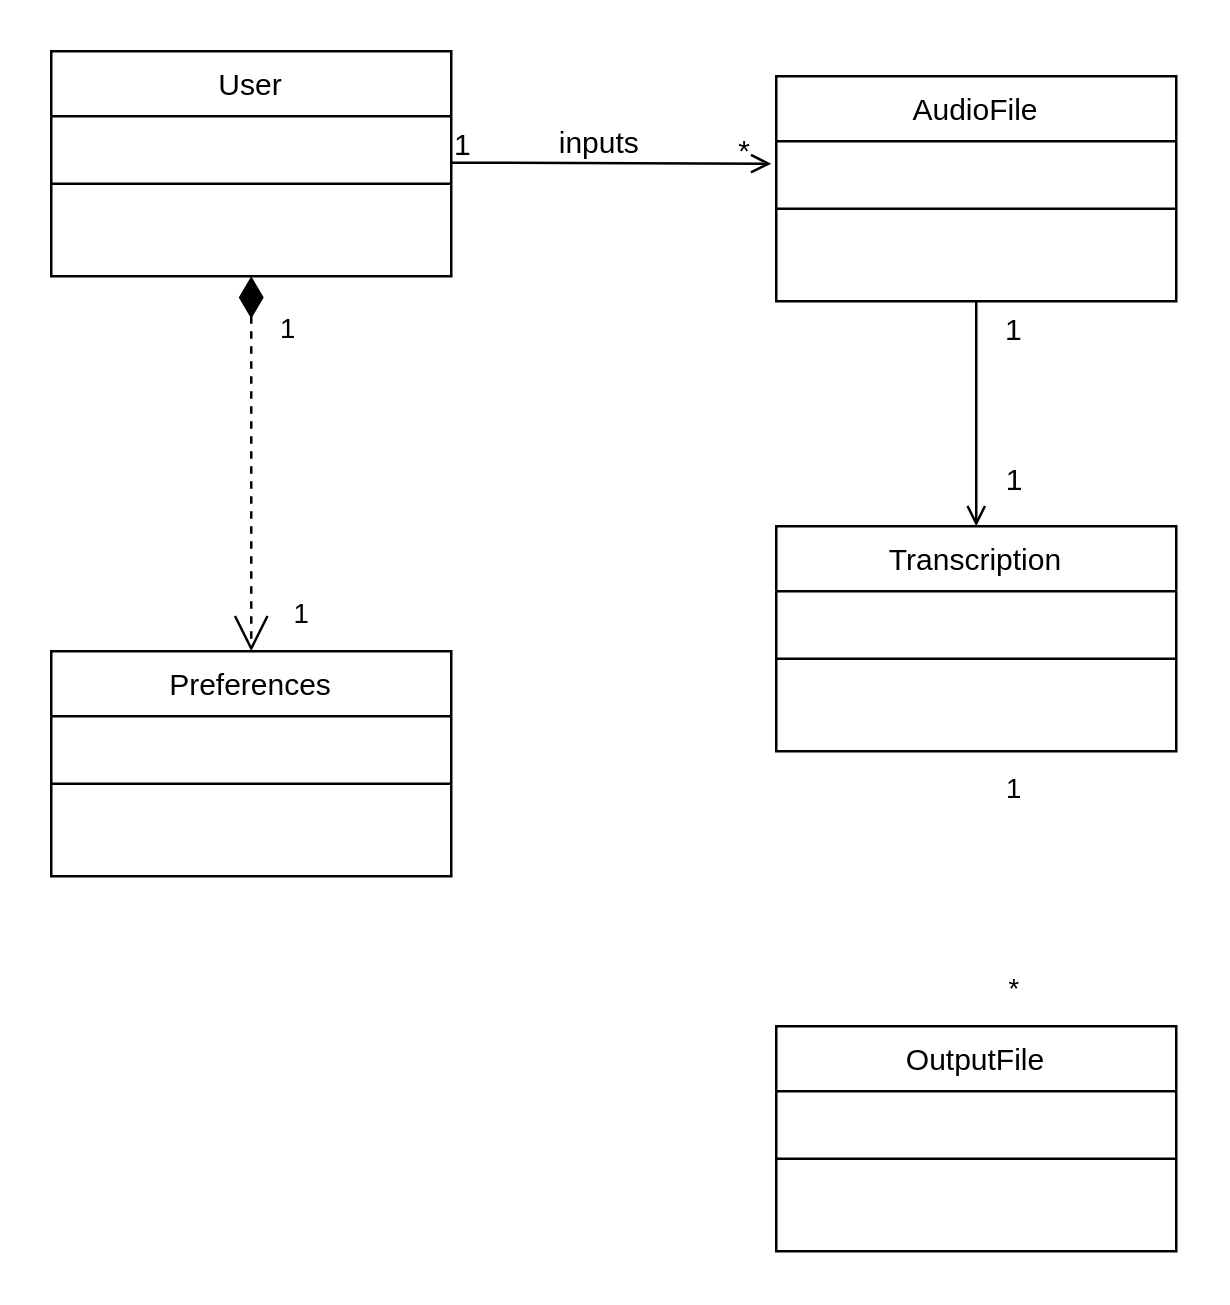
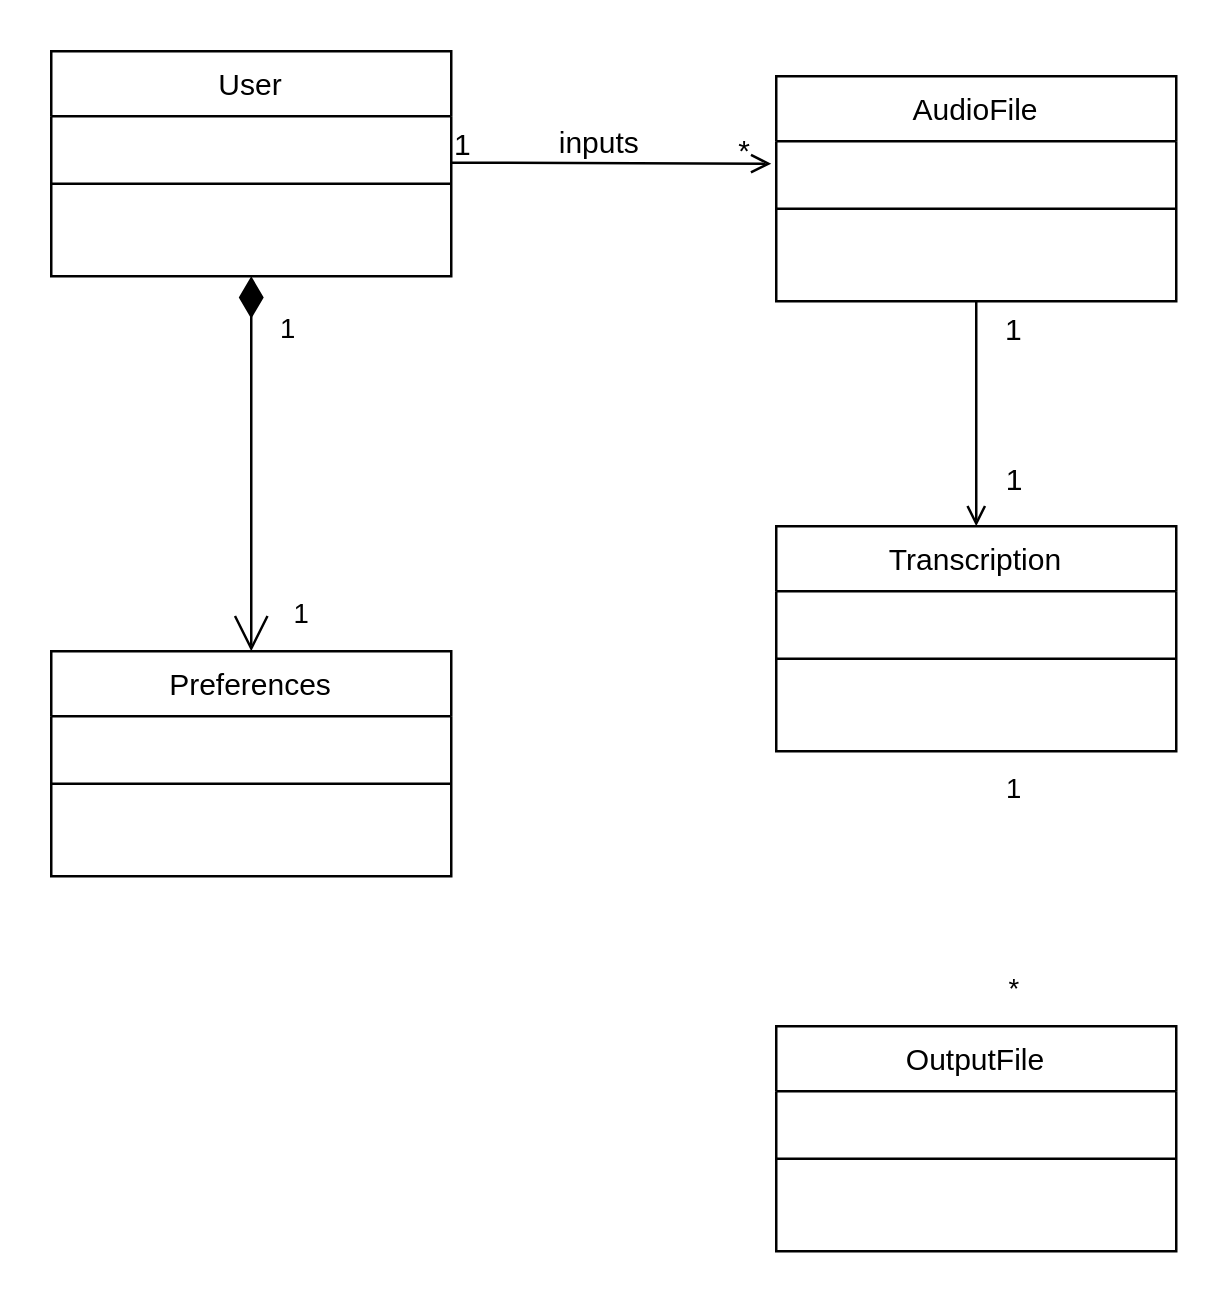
  <mxCell id="0" />
  <mxCell id="1" parent="0" />
  <mxCell id="2" value="Preferences" style="swimlane;fontStyle=0;align=center;verticalAlign=top;childLayout=stackLayout;horizontal=1;startSize=26;horizontalStack=0;resizeParent=1;resizeLast=0;collapsible=1;marginBottom=0;rounded=0;shadow=0;strokeWidth=1;" parent="1" vertex="1"><mxGeometry x="20" y="260" width="160" height="90" as="geometry"><mxRectangle x="130" y="380" width="160" height="26" as="alternateBounds" /></mxGeometry></mxCell>
  <mxCell id="3" value="" style="line;html=1;strokeWidth=1;align=left;verticalAlign=middle;spacingTop=-1;spacingLeft=3;spacingRight=3;rotatable=0;labelPosition=right;points=[];portConstraint=eastwest;" parent="2" vertex="1"><mxGeometry y="26" width="160" height="54" as="geometry" /></mxCell>
  <mxCell id="4" value="Transcription" style="swimlane;fontStyle=0;align=center;verticalAlign=top;childLayout=stackLayout;horizontal=1;startSize=26;horizontalStack=0;resizeParent=1;resizeLast=0;collapsible=1;marginBottom=0;rounded=0;shadow=0;strokeWidth=1;" vertex="1" parent="1"><mxGeometry x="310" y="210" width="160" height="90" as="geometry"><mxRectangle x="130" y="380" width="160" height="26" as="alternateBounds" /></mxGeometry></mxCell>
  <mxCell id="5" value="" style="line;html=1;strokeWidth=1;align=left;verticalAlign=middle;spacingTop=-1;spacingLeft=3;spacingRight=3;rotatable=0;labelPosition=right;points=[];portConstraint=eastwest;" vertex="1" parent="4"><mxGeometry y="26" width="160" height="54" as="geometry" /></mxCell>
  <mxCell id="6" value="AudioFile" style="swimlane;fontStyle=0;align=center;verticalAlign=top;childLayout=stackLayout;horizontal=1;startSize=26;horizontalStack=0;resizeParent=1;resizeLast=0;collapsible=1;marginBottom=0;rounded=0;shadow=0;strokeWidth=1;" vertex="1" parent="1"><mxGeometry x="310" y="30" width="160" height="90" as="geometry"><mxRectangle x="130" y="380" width="160" height="26" as="alternateBounds" /></mxGeometry></mxCell>
  <mxCell id="7" value="" style="line;html=1;strokeWidth=1;align=left;verticalAlign=middle;spacingTop=-1;spacingLeft=3;spacingRight=3;rotatable=0;labelPosition=right;points=[];portConstraint=eastwest;" vertex="1" parent="6"><mxGeometry y="26" width="160" height="54" as="geometry" /></mxCell>
  <mxCell id="8" value="User" style="swimlane;fontStyle=0;align=center;verticalAlign=top;childLayout=stackLayout;horizontal=1;startSize=26;horizontalStack=0;resizeParent=1;resizeLast=0;collapsible=1;marginBottom=0;rounded=0;shadow=0;strokeWidth=1;" vertex="1" parent="1"><mxGeometry x="20" y="20" width="160" height="90" as="geometry"><mxRectangle x="130" y="380" width="160" height="26" as="alternateBounds" /></mxGeometry></mxCell>
  <mxCell id="9" value="" style="line;html=1;strokeWidth=1;align=left;verticalAlign=middle;spacingTop=-1;spacingLeft=3;spacingRight=3;rotatable=0;labelPosition=right;points=[];portConstraint=eastwest;" vertex="1" parent="8"><mxGeometry y="26" width="160" height="54" as="geometry" /></mxCell>
  <mxCell id="10" value="" style="endArrow=open;shadow=0;strokeWidth=1;rounded=0;curved=0;endFill=1;edgeStyle=elbowEdgeStyle;elbow=vertical;" edge="1" parent="1"><mxGeometry x="0.5" y="41" relative="1" as="geometry"><mxPoint x="180" y="64.57" as="sourcePoint" /><mxPoint x="308" y="64.57" as="targetPoint" /><mxPoint x="-40" y="32" as="offset" /></mxGeometry></mxCell>
  <mxCell id="11" value="1" style="resizable=0;align=left;verticalAlign=bottom;labelBackgroundColor=none;fontSize=12;" connectable="0" vertex="1" parent="10"><mxGeometry x="-1" relative="1" as="geometry"><mxPoint y="1" as="offset" /></mxGeometry></mxCell>
  <mxCell id="12" value="*" style="resizable=0;align=right;verticalAlign=bottom;labelBackgroundColor=none;fontSize=12;" connectable="0" vertex="1" parent="10"><mxGeometry x="1" relative="1" as="geometry"><mxPoint x="-7" y="4" as="offset" /></mxGeometry></mxCell>
  <mxCell id="13" value="inputs" style="text;html=1;resizable=0;points=[];;align=center;verticalAlign=middle;labelBackgroundColor=none;rounded=0;shadow=0;strokeWidth=1;fontSize=12;" vertex="1" connectable="0" parent="10"><mxGeometry x="0.5" y="49" relative="1" as="geometry"><mxPoint x="-38" y="40" as="offset" /></mxGeometry></mxCell>
- <mxCell id="14" value="1" style="endArrow=open;html=1;endSize=12;startArrow=diamondThin;startSize=14;startFill=1;edgeStyle=orthogonalEdgeStyle;align=left;verticalAlign=bottom;rounded=0;exitX=0.5;exitY=1;exitDx=0;exitDy=0;entryX=0.5;entryY=0;entryDx=0;entryDy=0;dashed=1;" edge="1" parent="1" source="8" target="2"><mxGeometry x="-0.594" y="10" relative="1" as="geometry"><mxPoint x="0" y="220" as="sourcePoint" /><mxPoint x="160" y="220" as="targetPoint" /><mxPoint as="offset" /></mxGeometry></mxCell>
+ <mxCell id="14" value="1" style="endArrow=open;html=1;endSize=12;startArrow=diamondThin;startSize=14;startFill=1;edgeStyle=orthogonalEdgeStyle;align=left;verticalAlign=bottom;rounded=0;exitX=0.5;exitY=1;exitDx=0;exitDy=0;entryX=0.5;entryY=0;entryDx=0;entryDy=0;" edge="1" parent="1" source="8" target="2"><mxGeometry x="-0.594" y="10" relative="1" as="geometry"><mxPoint x="0" y="220" as="sourcePoint" /><mxPoint x="160" y="220" as="targetPoint" /><mxPoint as="offset" /></mxGeometry></mxCell>
  <mxCell id="15" value="OutputFile" style="swimlane;fontStyle=0;align=center;verticalAlign=top;childLayout=stackLayout;horizontal=1;startSize=26;horizontalStack=0;resizeParent=1;resizeLast=0;collapsible=1;marginBottom=0;rounded=0;shadow=0;strokeWidth=1;" vertex="1" parent="1"><mxGeometry x="310" y="410" width="160" height="90" as="geometry"><mxRectangle x="130" y="380" width="160" height="26" as="alternateBounds" /></mxGeometry></mxCell>
  <mxCell id="16" value="" style="line;html=1;strokeWidth=1;align=left;verticalAlign=middle;spacingTop=-1;spacingLeft=3;spacingRight=3;rotatable=0;labelPosition=right;points=[];portConstraint=eastwest;" vertex="1" parent="15"><mxGeometry y="26" width="160" height="54" as="geometry" /></mxCell>
  <mxCell id="17" value="" style="endArrow=open;shadow=0;strokeWidth=1;rounded=0;curved=0;endFill=1;edgeStyle=elbowEdgeStyle;elbow=vertical;exitX=0.5;exitY=1;exitDx=0;exitDy=0;entryX=0.5;entryY=0;entryDx=0;entryDy=0;" edge="1" parent="1" source="6" target="4"><mxGeometry x="0.5" y="41" relative="1" as="geometry"><mxPoint x="326" y="180" as="sourcePoint" /><mxPoint x="454" y="180" as="targetPoint" /><mxPoint x="-40" y="32" as="offset" /></mxGeometry></mxCell>
  <mxCell id="18" value="1" style="resizable=0;align=left;verticalAlign=bottom;labelBackgroundColor=none;fontSize=12;" connectable="0" vertex="1" parent="17"><mxGeometry x="-1" relative="1" as="geometry"><mxPoint x="10" y="20" as="offset" /></mxGeometry></mxCell>
  <mxCell id="19" value="1" style="resizable=0;align=right;verticalAlign=bottom;labelBackgroundColor=none;fontSize=12;" connectable="0" vertex="1" parent="17"><mxGeometry x="1" relative="1" as="geometry"><mxPoint x="20" y="-10" as="offset" /></mxGeometry></mxCell>
  <mxCell id="20" value="&lt;font style=&quot;font-size: 11px;&quot;&gt;1&lt;/font&gt;" style="text;html=1;align=center;verticalAlign=middle;resizable=0;points=[];autosize=1;strokeColor=none;fillColor=none;" vertex="1" parent="1"><mxGeometry x="390" y="300" width="30" height="30" as="geometry" /></mxCell>
  <mxCell id="21" value="&lt;font style=&quot;font-size: 11px;&quot;&gt;*&lt;/font&gt;" style="text;html=1;align=center;verticalAlign=middle;resizable=0;points=[];autosize=1;strokeColor=none;fillColor=none;" vertex="1" parent="1"><mxGeometry x="390" y="380" width="30" height="30" as="geometry" /></mxCell>
  <mxCell id="22" value="&lt;font style=&quot;font-size: 11px;&quot;&gt;1&lt;/font&gt;" style="text;html=1;align=center;verticalAlign=middle;resizable=0;points=[];autosize=1;strokeColor=none;fillColor=none;" vertex="1" parent="1"><mxGeometry x="105" y="230" width="30" height="30" as="geometry" /></mxCell>
